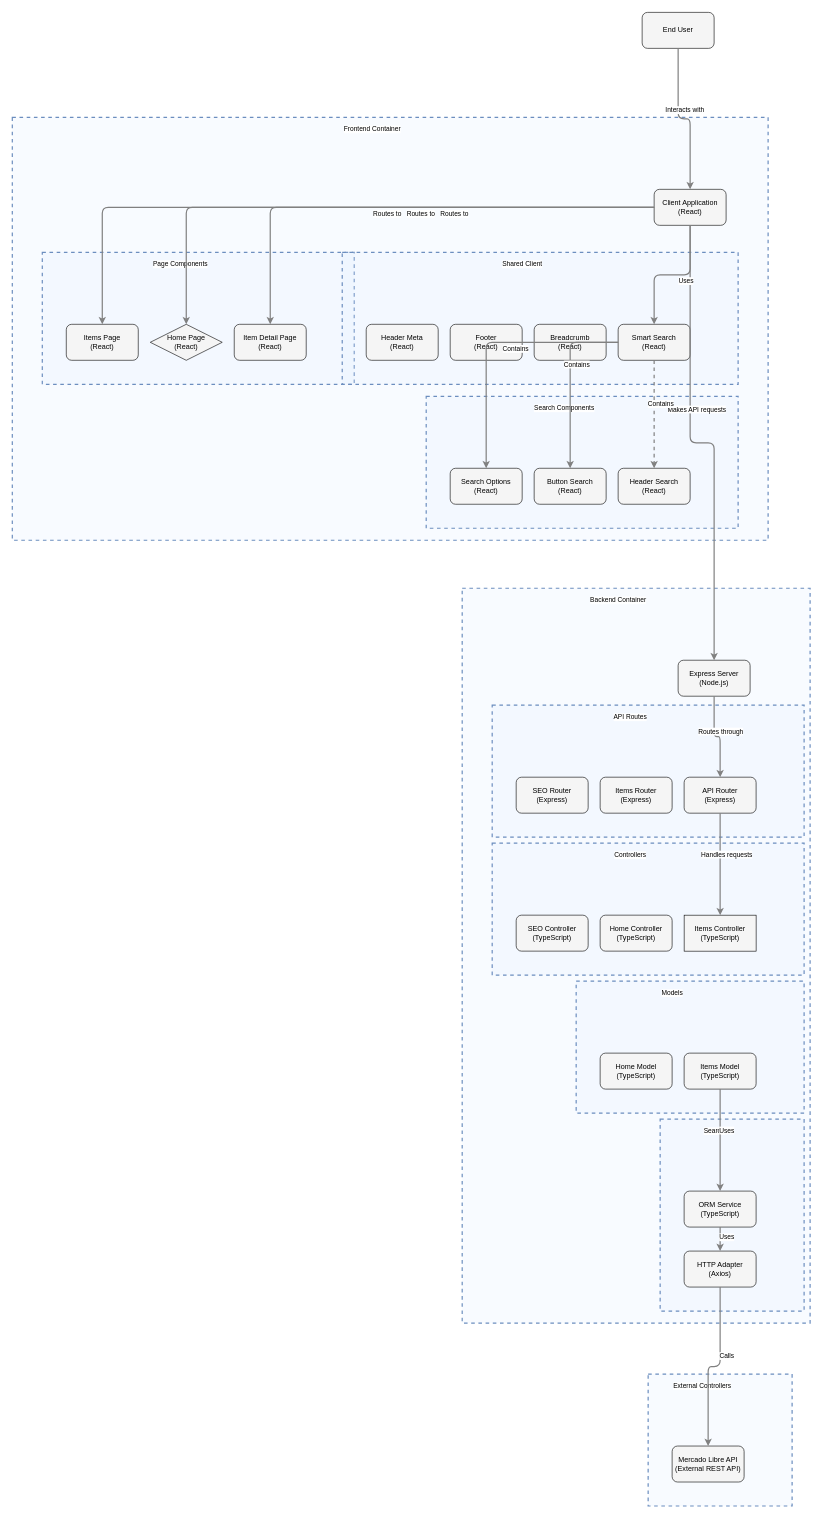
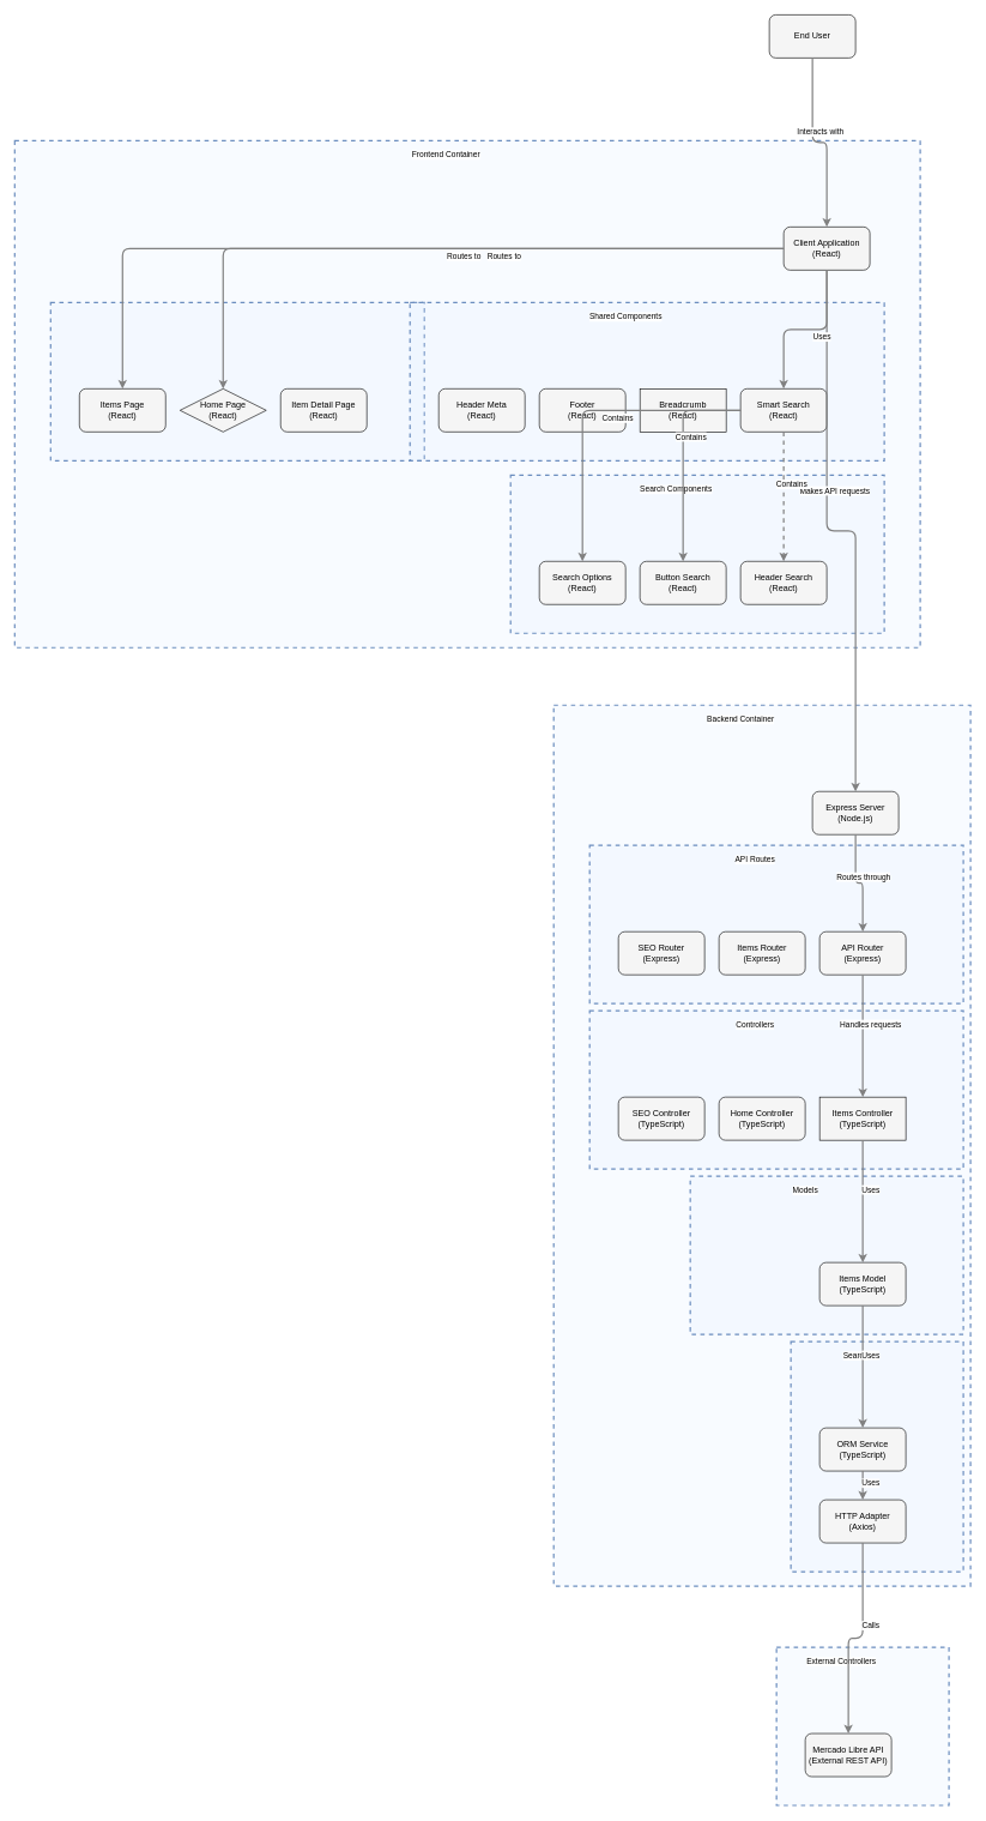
  <mxCell id="0" />
  <mxCell id="1" parent="0" />
  <mxCell id="2" value="" style="html=1;whiteSpace=wrap;container=1;fillColor=#dae8fc;strokeColor=#6c8ebf;dashed=1;fillOpacity=20;strokeWidth=2;containerType=none;recursiveResize=0;movable=1;resizable=1;autosize=0;dropTarget=0" vertex="1" parent="18"><mxGeometry x="50" y="425" width="520" height="220" as="geometry" /></mxCell>
  <mxCell id="3" value="Controllers" style="edgeLabel;html=1;align=center;verticalAlign=middle;resizable=0;labelBackgroundColor=white;spacing=5" vertex="1" parent="18"><mxGeometry x="58" y="433" width="444" height="24" as="geometry" /></mxCell>
  <mxCell id="4" value="" style="html=1;whiteSpace=wrap;container=1;fillColor=#dae8fc;strokeColor=#6c8ebf;dashed=1;fillOpacity=20;strokeWidth=2;containerType=none;recursiveResize=0;movable=1;resizable=1;autosize=0;dropTarget=0" vertex="1" parent="18"><mxGeometry x="190" y="655" width="380" height="220" as="geometry" /></mxCell>
  <mxCell id="5" value="Models" style="edgeLabel;html=1;align=center;verticalAlign=middle;resizable=0;labelBackgroundColor=white;spacing=5" vertex="1" parent="18"><mxGeometry x="198" y="663" width="304" height="24" as="geometry" /></mxCell>
  <mxCell id="6" value="" style="html=1;whiteSpace=wrap;container=1;fillColor=#dae8fc;strokeColor=#6c8ebf;dashed=1;fillOpacity=20;strokeWidth=2;containerType=none;recursiveResize=0;movable=1;resizable=1;autosize=0;dropTarget=0" vertex="1" parent="18"><mxGeometry x="330" y="885" width="240" height="320" as="geometry" /></mxCell>
  <mxCell id="7" value="Search" style="edgeLabel;html=1;align=center;verticalAlign=middle;resizable=0;labelBackgroundColor=white;spacing=5" vertex="1" parent="18"><mxGeometry x="338" y="893" width="164" height="24" as="geometry" /></mxCell>
  <mxCell id="8" value="" style="html=1;whiteSpace=wrap;container=1;fillColor=#dae8fc;strokeColor=#6c8ebf;dashed=1;fillOpacity=20;strokeWidth=2;containerType=none;recursiveResize=0;movable=1;resizable=1;autosize=0;dropTarget=0" vertex="1" parent="16"><mxGeometry x="50" y="225" width="520" height="220" as="geometry" /></mxCell>
- <mxCell id="9" value="Page Components" style="edgeLabel;html=1;align=center;verticalAlign=middle;resizable=0;labelBackgroundColor=white;spacing=5" vertex="1" parent="16"><mxGeometry x="58" y="233" width="444" height="24" as="geometry" /></mxCell>
  <mxCell id="10" value="" style="html=1;whiteSpace=wrap;container=1;fillColor=#dae8fc;strokeColor=#6c8ebf;dashed=1;fillOpacity=20;strokeWidth=2;containerType=none;recursiveResize=0;movable=1;resizable=1;autosize=0;dropTarget=0" vertex="1" parent="16"><mxGeometry x="550" y="225" width="660" height="220" as="geometry" /></mxCell>
- <mxCell id="11" value="Shared Client" style="edgeLabel;html=1;align=center;verticalAlign=middle;resizable=0;labelBackgroundColor=white;spacing=5" vertex="1" parent="16"><mxGeometry x="558" y="233" width="584" height="24" as="geometry" /></mxCell>
+ <mxCell id="11" value="Shared Components" style="edgeLabel;html=1;align=center;verticalAlign=middle;resizable=0;labelBackgroundColor=white;spacing=5" vertex="1" parent="16"><mxGeometry x="558" y="233" width="584" height="24" as="geometry" /></mxCell>
  <mxCell id="12" value="" style="html=1;whiteSpace=wrap;container=1;fillColor=#dae8fc;strokeColor=#6c8ebf;dashed=1;fillOpacity=20;strokeWidth=2;containerType=none;recursiveResize=0;movable=1;resizable=1;autosize=0;dropTarget=0" vertex="1" parent="16"><mxGeometry x="690" y="465" width="520" height="220" as="geometry" /></mxCell>
  <mxCell id="13" value="Search Components" style="edgeLabel;html=1;align=center;verticalAlign=middle;resizable=0;labelBackgroundColor=white;spacing=5" vertex="1" parent="16"><mxGeometry x="698" y="473" width="444" height="24" as="geometry" /></mxCell>
  <mxCell id="14" value="" style="html=1;whiteSpace=wrap;container=1;fillColor=#dae8fc;strokeColor=#6c8ebf;dashed=1;fillOpacity=20;strokeWidth=2;containerType=none;recursiveResize=0;movable=1;resizable=1;autosize=0;dropTarget=0" vertex="1" parent="18"><mxGeometry x="50" y="195" width="520" height="220" as="geometry" /></mxCell>
  <mxCell id="15" value="API Routes" style="edgeLabel;html=1;align=center;verticalAlign=middle;resizable=0;labelBackgroundColor=white;spacing=5" vertex="1" parent="18"><mxGeometry x="58" y="203" width="444" height="24" as="geometry" /></mxCell>
  <mxCell id="16" value="" style="html=1;whiteSpace=wrap;container=1;fillColor=#dae8fc;strokeColor=#6c8ebf;dashed=1;fillOpacity=20;strokeWidth=2;containerType=none;recursiveResize=0;movable=1;resizable=1;autosize=0;dropTarget=0" vertex="1" parent="1"><mxGeometry x="20" y="195" width="1260" height="705" as="geometry" /></mxCell>
  <mxCell id="17" value="Frontend Container" style="edgeLabel;html=1;align=center;verticalAlign=middle;resizable=0;labelBackgroundColor=white;spacing=5" vertex="1" parent="1"><mxGeometry x="28" y="203" width="1184" height="24" as="geometry" /></mxCell>
  <mxCell id="18" value="" style="html=1;whiteSpace=wrap;container=1;fillColor=#dae8fc;strokeColor=#6c8ebf;dashed=1;fillOpacity=20;strokeWidth=2;containerType=none;recursiveResize=0;movable=1;resizable=1;autosize=0;dropTarget=0" vertex="1" parent="1"><mxGeometry x="770" y="980" width="580" height="1225" as="geometry" /></mxCell>
  <mxCell id="19" value="Backend Container" style="edgeLabel;html=1;align=center;verticalAlign=middle;resizable=0;labelBackgroundColor=white;spacing=5" vertex="1" parent="1"><mxGeometry x="778" y="988" width="504" height="24" as="geometry" /></mxCell>
  <mxCell id="20" value="" style="html=1;whiteSpace=wrap;container=1;fillColor=#dae8fc;strokeColor=#6c8ebf;dashed=1;fillOpacity=20;strokeWidth=2;containerType=none;recursiveResize=0;movable=1;resizable=1;autosize=0;dropTarget=0" vertex="1" parent="1"><mxGeometry x="1080" y="2290" width="240" height="220" as="geometry" /></mxCell>
  <mxCell id="21" value="External Controllers" style="edgeLabel;html=1;align=center;verticalAlign=middle;resizable=0;labelBackgroundColor=white;spacing=5" vertex="1" parent="1"><mxGeometry x="1088" y="2298" width="164" height="24" as="geometry" /></mxCell>
  <mxCell id="22" value="API Router&lt;br&gt;(Express)" style="rounded=1;whiteSpace=wrap;html=1;fillColor=#f5f5f5" vertex="1" parent="14"><mxGeometry x="320" y="120" width="120" height="60" as="geometry" /></mxCell>
- <mxCell id="23" value="Breadcrumb&lt;br&gt;(React)" style="rounded=1;whiteSpace=wrap;html=1;fillColor=#f5f5f5" vertex="1" parent="10"><mxGeometry x="320" y="120" width="120" height="60" as="geometry" /></mxCell>
+ <mxCell id="23" value="Breadcrumb&lt;br&gt;(React)" style="whiteSpace=wrap;html=1;fillColor=#f5f5f5;rounded=0;" vertex="1" parent="10"><mxGeometry x="320" y="120" width="120" height="60" as="geometry" /></mxCell>
  <mxCell id="24" value="Button Search&lt;br&gt;(React)" style="rounded=1;whiteSpace=wrap;html=1;fillColor=#f5f5f5" vertex="1" parent="12"><mxGeometry x="180" y="120" width="120" height="60" as="geometry" /></mxCell>
  <mxCell id="25" value="Client Application&lt;br&gt;(React)" style="rounded=1;whiteSpace=wrap;html=1;fillColor=#f5f5f5" vertex="1" parent="16"><mxGeometry x="1070" y="120" width="120" height="60" as="geometry" /></mxCell>
  <mxCell id="26" value="Express Server&lt;br&gt;(Node.js)" style="rounded=1;whiteSpace=wrap;html=1;fillColor=#f5f5f5" vertex="1" parent="18"><mxGeometry x="360" y="120" width="120" height="60" as="geometry" /></mxCell>
  <mxCell id="27" value="Footer&lt;br&gt;(React)" style="rounded=1;whiteSpace=wrap;html=1;fillColor=#f5f5f5" vertex="1" parent="10"><mxGeometry x="180" y="120" width="120" height="60" as="geometry" /></mxCell>
  <mxCell id="28" value="Header Meta&lt;br&gt;(React)" style="rounded=1;whiteSpace=wrap;html=1;fillColor=#f5f5f5" vertex="1" parent="10"><mxGeometry x="40" y="120" width="120" height="60" as="geometry" /></mxCell>
  <mxCell id="29" value="Home Controller&lt;br&gt;(TypeScript)" style="rounded=1;whiteSpace=wrap;html=1;fillColor=#f5f5f5" vertex="1" parent="2"><mxGeometry x="180" y="120" width="120" height="60" as="geometry" /></mxCell>
- <mxCell id="30" value="Home Model&lt;br&gt;(TypeScript)" style="rounded=1;whiteSpace=wrap;html=1;fillColor=#f5f5f5" vertex="1" parent="4"><mxGeometry x="40" y="120" width="120" height="60" as="geometry" /></mxCell>
  <mxCell id="31" value="Home Page&lt;br&gt;(React)" style="rhombus;whiteSpace=wrap;html=1;fillColor=#f5f5f5;" vertex="1" parent="8"><mxGeometry x="180" y="120" width="120" height="60" as="geometry" /></mxCell>
  <mxCell id="32" value="HTTP Adapter&lt;br&gt;(Axios)" style="rounded=1;whiteSpace=wrap;html=1;fillColor=#f5f5f5" vertex="1" parent="6"><mxGeometry x="40" y="220" width="120" height="60" as="geometry" /></mxCell>
  <mxCell id="33" value="Item Detail Page&lt;br&gt;(React)" style="rounded=1;whiteSpace=wrap;html=1;fillColor=#f5f5f5" vertex="1" parent="8"><mxGeometry x="320" y="120" width="120" height="60" as="geometry" /></mxCell>
  <mxCell id="34" value="Items Controller&lt;br&gt;(TypeScript)" style="whiteSpace=wrap;html=1;fillColor=#f5f5f5;rounded=0;" vertex="1" parent="2"><mxGeometry x="320" y="120" width="120" height="60" as="geometry" /></mxCell>
  <mxCell id="35" value="Items Model&lt;br&gt;(TypeScript)" style="rounded=1;whiteSpace=wrap;html=1;fillColor=#f5f5f5" vertex="1" parent="4"><mxGeometry x="180" y="120" width="120" height="60" as="geometry" /></mxCell>
  <mxCell id="36" value="Items Page&lt;br&gt;(React)" style="rounded=1;whiteSpace=wrap;html=1;fillColor=#f5f5f5" vertex="1" parent="8"><mxGeometry x="40" y="120" width="120" height="60" as="geometry" /></mxCell>
  <mxCell id="37" value="Items Router&lt;br&gt;(Express)" style="rounded=1;whiteSpace=wrap;html=1;fillColor=#f5f5f5" vertex="1" parent="14"><mxGeometry x="180" y="120" width="120" height="60" as="geometry" /></mxCell>
  <mxCell id="38" value="Mercado Libre API&lt;br&gt;(External REST API)" style="rounded=1;whiteSpace=wrap;html=1;fillColor=#f5f5f5" vertex="1" parent="20"><mxGeometry x="40" y="120" width="120" height="60" as="geometry" /></mxCell>
  <mxCell id="39" value="ORM Service&lt;br&gt;(TypeScript)" style="rounded=1;whiteSpace=wrap;html=1;fillColor=#f5f5f5" vertex="1" parent="6"><mxGeometry x="40" y="120" width="120" height="60" as="geometry" /></mxCell>
  <mxCell id="40" value="Header Search&lt;br&gt;(React)" style="rounded=1;whiteSpace=wrap;html=1;fillColor=#f5f5f5" vertex="1" parent="12"><mxGeometry x="320" y="120" width="120" height="60" as="geometry" /></mxCell>
  <mxCell id="41" value="Search Options&lt;br&gt;(React)" style="rounded=1;whiteSpace=wrap;html=1;fillColor=#f5f5f5" vertex="1" parent="12"><mxGeometry x="40" y="120" width="120" height="60" as="geometry" /></mxCell>
  <mxCell id="42" value="SEO Controller&lt;br&gt;(TypeScript)" style="rounded=1;whiteSpace=wrap;html=1;fillColor=#f5f5f5" vertex="1" parent="2"><mxGeometry x="40" y="120" width="120" height="60" as="geometry" /></mxCell>
  <mxCell id="43" value="SEO Router&lt;br&gt;(Express)" style="rounded=1;whiteSpace=wrap;html=1;fillColor=#f5f5f5" vertex="1" parent="14"><mxGeometry x="40" y="120" width="120" height="60" as="geometry" /></mxCell>
  <mxCell id="44" value="Smart Search&lt;br&gt;(React)" style="rounded=1;whiteSpace=wrap;html=1;fillColor=#f5f5f5" vertex="1" parent="10"><mxGeometry x="460" y="120" width="120" height="60" as="geometry" /></mxCell>
  <mxCell id="45" value="End User" style="rounded=1;whiteSpace=wrap;html=1;fillColor=#f5f5f5" vertex="1" parent="1"><mxGeometry x="1070" y="20" width="120" height="60" as="geometry" /></mxCell>
  <mxCell id="46" style="edgeStyle=orthogonalEdgeStyle;rounded=1;orthogonalLoop=1;jettySize=auto;html=1;strokeColor=#808080;strokeWidth=2;jumpStyle=arc;jumpSize=10;spacing=15;labelBackgroundColor=white;labelBorderColor=none" edge="1" parent="1" source="22" target="34"><mxGeometry relative="1" as="geometry" /></mxCell>
  <mxCell id="47" value="Handles requests" style="edgeLabel;html=1;align=center;verticalAlign=middle;resizable=0;points=[];" vertex="1" connectable="0" parent="46"><mxGeometry x="-0.2" y="10" relative="1" as="geometry"><mxPoint as="offset" /></mxGeometry></mxCell>
  <mxCell id="48" style="edgeStyle=orthogonalEdgeStyle;rounded=1;orthogonalLoop=1;jettySize=auto;html=1;strokeColor=#808080;strokeWidth=2;jumpStyle=arc;jumpSize=10;spacing=15;labelBackgroundColor=white;labelBorderColor=none" edge="1" parent="1" source="25" target="26"><mxGeometry relative="1" as="geometry" /></mxCell>
  <mxCell id="49" value="Makes API requests" style="edgeLabel;html=1;align=center;verticalAlign=middle;resizable=0;points=[];" vertex="1" connectable="0" parent="48"><mxGeometry x="-0.2" y="10" relative="1" as="geometry"><mxPoint as="offset" /></mxGeometry></mxCell>
  <mxCell id="50" style="edgeStyle=orthogonalEdgeStyle;rounded=1;orthogonalLoop=1;jettySize=auto;html=1;strokeColor=#808080;strokeWidth=2;jumpStyle=arc;jumpSize=10;spacing=15;labelBackgroundColor=white;labelBorderColor=none" edge="1" parent="1" source="25" target="31"><mxGeometry relative="1" as="geometry" /></mxCell>
  <mxCell id="51" value="Routes to" style="edgeLabel;html=1;align=center;verticalAlign=middle;resizable=0;points=[];" vertex="1" connectable="0" parent="50"><mxGeometry x="-0.2" y="10" relative="1" as="geometry"><mxPoint as="offset" /></mxGeometry></mxCell>
- <mxCell id="52" style="edgeStyle=orthogonalEdgeStyle;rounded=1;orthogonalLoop=1;jettySize=auto;html=1;strokeColor=#808080;strokeWidth=2;jumpStyle=arc;jumpSize=10;spacing=15;labelBackgroundColor=white;labelBorderColor=none" edge="1" parent="1" source="25" target="33"><mxGeometry relative="1" as="geometry" /></mxCell>
- <mxCell id="53" value="Routes to" style="edgeLabel;html=1;align=center;verticalAlign=middle;resizable=0;points=[];" vertex="1" connectable="0" parent="52"><mxGeometry x="-0.2" y="10" relative="1" as="geometry"><mxPoint as="offset" /></mxGeometry></mxCell>
  <mxCell id="54" style="edgeStyle=orthogonalEdgeStyle;rounded=1;orthogonalLoop=1;jettySize=auto;html=1;strokeColor=#808080;strokeWidth=2;jumpStyle=arc;jumpSize=10;spacing=15;labelBackgroundColor=white;labelBorderColor=none" edge="1" parent="1" source="25" target="36"><mxGeometry relative="1" as="geometry" /></mxCell>
  <mxCell id="55" value="Routes to" style="edgeLabel;html=1;align=center;verticalAlign=middle;resizable=0;points=[];" vertex="1" connectable="0" parent="54"><mxGeometry x="-0.2" y="10" relative="1" as="geometry"><mxPoint as="offset" /></mxGeometry></mxCell>
  <mxCell id="56" style="edgeStyle=orthogonalEdgeStyle;rounded=1;orthogonalLoop=1;jettySize=auto;html=1;strokeColor=#808080;strokeWidth=2;jumpStyle=arc;jumpSize=10;spacing=15;labelBackgroundColor=white;labelBorderColor=none" edge="1" parent="1" source="25" target="44"><mxGeometry relative="1" as="geometry" /></mxCell>
  <mxCell id="57" value="Uses" style="edgeLabel;html=1;align=center;verticalAlign=middle;resizable=0;points=[];" vertex="1" connectable="0" parent="56"><mxGeometry x="-0.2" y="10" relative="1" as="geometry"><mxPoint as="offset" /></mxGeometry></mxCell>
  <mxCell id="58" style="edgeStyle=orthogonalEdgeStyle;rounded=1;orthogonalLoop=1;jettySize=auto;html=1;strokeColor=#808080;strokeWidth=2;jumpStyle=arc;jumpSize=10;spacing=15;labelBackgroundColor=white;labelBorderColor=none" edge="1" parent="1" source="26" target="22"><mxGeometry relative="1" as="geometry" /></mxCell>
  <mxCell id="59" value="Routes through" style="edgeLabel;html=1;align=center;verticalAlign=middle;resizable=0;points=[];" vertex="1" connectable="0" parent="58"><mxGeometry x="-0.2" y="10" relative="1" as="geometry"><mxPoint as="offset" /></mxGeometry></mxCell>
  <mxCell id="60" style="edgeStyle=orthogonalEdgeStyle;rounded=1;orthogonalLoop=1;jettySize=auto;html=1;strokeColor=#808080;strokeWidth=2;jumpStyle=arc;jumpSize=10;spacing=15;labelBackgroundColor=white;labelBorderColor=none" edge="1" parent="1" source="32" target="38"><mxGeometry relative="1" as="geometry" /></mxCell>
  <mxCell id="61" value="Calls" style="edgeLabel;html=1;align=center;verticalAlign=middle;resizable=0;points=[];" vertex="1" connectable="0" parent="60"><mxGeometry x="-0.2" y="10" relative="1" as="geometry"><mxPoint as="offset" /></mxGeometry></mxCell>
+ <mxCell id="62" style="edgeStyle=orthogonalEdgeStyle;rounded=1;orthogonalLoop=1;jettySize=auto;html=1;strokeColor=#808080;strokeWidth=2;jumpStyle=arc;jumpSize=10;spacing=15;labelBackgroundColor=white;labelBorderColor=none" edge="1" parent="1" source="34" target="35"><mxGeometry relative="1" as="geometry" /></mxCell>
+ <mxCell id="63" value="Uses" style="edgeLabel;html=1;align=center;verticalAlign=middle;resizable=0;points=[];" vertex="1" connectable="0" parent="62"><mxGeometry x="-0.2" y="10" relative="1" as="geometry"><mxPoint as="offset" /></mxGeometry></mxCell>
  <mxCell id="64" style="edgeStyle=orthogonalEdgeStyle;rounded=1;orthogonalLoop=1;jettySize=auto;html=1;strokeColor=#808080;strokeWidth=2;jumpStyle=arc;jumpSize=10;spacing=15;labelBackgroundColor=white;labelBorderColor=none" edge="1" parent="1" source="35" target="39"><mxGeometry relative="1" as="geometry" /></mxCell>
  <mxCell id="65" value="Uses" style="edgeLabel;html=1;align=center;verticalAlign=middle;resizable=0;points=[];" vertex="1" connectable="0" parent="64"><mxGeometry x="-0.2" y="10" relative="1" as="geometry"><mxPoint as="offset" /></mxGeometry></mxCell>
  <mxCell id="66" style="edgeStyle=orthogonalEdgeStyle;rounded=1;orthogonalLoop=1;jettySize=auto;html=1;strokeColor=#808080;strokeWidth=2;jumpStyle=arc;jumpSize=10;spacing=15;labelBackgroundColor=white;labelBorderColor=none" edge="1" parent="1" source="39" target="32"><mxGeometry relative="1" as="geometry" /></mxCell>
  <mxCell id="67" value="Uses" style="edgeLabel;html=1;align=center;verticalAlign=middle;resizable=0;points=[];" vertex="1" connectable="0" parent="66"><mxGeometry x="-0.2" y="10" relative="1" as="geometry"><mxPoint as="offset" /></mxGeometry></mxCell>
  <mxCell id="68" style="edgeStyle=orthogonalEdgeStyle;rounded=1;orthogonalLoop=1;jettySize=auto;html=1;strokeColor=#808080;strokeWidth=2;jumpStyle=arc;jumpSize=10;spacing=15;labelBackgroundColor=white;labelBorderColor=none" edge="1" parent="1" source="44" target="24"><mxGeometry relative="1" as="geometry" /></mxCell>
  <mxCell id="69" value="Contains" style="edgeLabel;html=1;align=center;verticalAlign=middle;resizable=0;points=[];" vertex="1" connectable="0" parent="68"><mxGeometry x="-0.2" y="10" relative="1" as="geometry"><mxPoint as="offset" /></mxGeometry></mxCell>
  <mxCell id="70" style="edgeStyle=orthogonalEdgeStyle;rounded=1;orthogonalLoop=1;jettySize=auto;html=1;strokeColor=#808080;strokeWidth=2;jumpStyle=arc;jumpSize=10;spacing=15;labelBackgroundColor=white;labelBorderColor=none;dashed=1;" edge="1" parent="1" source="44" target="40"><mxGeometry relative="1" as="geometry" /></mxCell>
  <mxCell id="71" value="Contains" style="edgeLabel;html=1;align=center;verticalAlign=middle;resizable=0;points=[];" vertex="1" connectable="0" parent="70"><mxGeometry x="-0.2" y="10" relative="1" as="geometry"><mxPoint as="offset" /></mxGeometry></mxCell>
  <mxCell id="72" style="edgeStyle=orthogonalEdgeStyle;rounded=1;orthogonalLoop=1;jettySize=auto;html=1;strokeColor=#808080;strokeWidth=2;jumpStyle=arc;jumpSize=10;spacing=15;labelBackgroundColor=white;labelBorderColor=none" edge="1" parent="1" source="44" target="41"><mxGeometry relative="1" as="geometry" /></mxCell>
  <mxCell id="73" value="Contains" style="edgeLabel;html=1;align=center;verticalAlign=middle;resizable=0;points=[];" vertex="1" connectable="0" parent="72"><mxGeometry x="-0.2" y="10" relative="1" as="geometry"><mxPoint as="offset" /></mxGeometry></mxCell>
  <mxCell id="74" style="edgeStyle=orthogonalEdgeStyle;rounded=1;orthogonalLoop=1;jettySize=auto;html=1;strokeColor=#808080;strokeWidth=2;jumpStyle=arc;jumpSize=10;spacing=15;labelBackgroundColor=white;labelBorderColor=none" edge="1" parent="1" source="45" target="25"><mxGeometry relative="1" as="geometry" /></mxCell>
  <mxCell id="75" value="Interacts with" style="edgeLabel;html=1;align=center;verticalAlign=middle;resizable=0;points=[];" vertex="1" connectable="0" parent="74"><mxGeometry x="-0.2" y="10" relative="1" as="geometry"><mxPoint as="offset" /></mxGeometry></mxCell>
